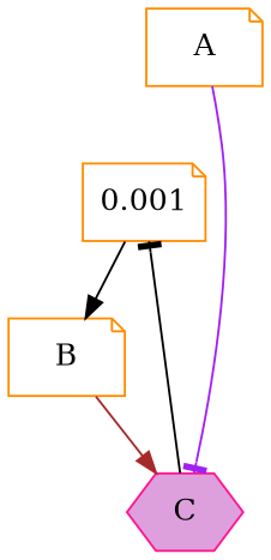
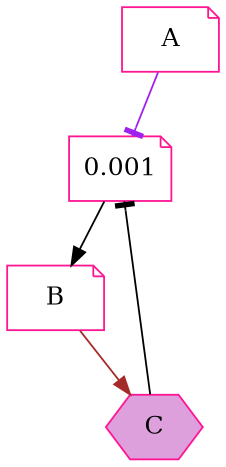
  digraph {
    node [color=darkorange fillcolor=white shape=note style=filled]
    edge [color=black]
-   n1 [label=A]
-   n2 [label=0.001]
-   n3 [label=B]
+   n1 [color=deeppink label=A]
+   n2 [color=deeppink label=0.001]
+   n3 [color=deeppink label=B]
    n4 [color=deeppink fillcolor=plum label=C shape=hexagon]
-   n1 -> n4 [arrowhead=tee color=purple]
+   n1 -> n2 [arrowhead=tee color=purple]
    n2 -> n3
    n3 -> n4 [color=brown]
    n4 -> n2 [arrowhead=tee]
  }
